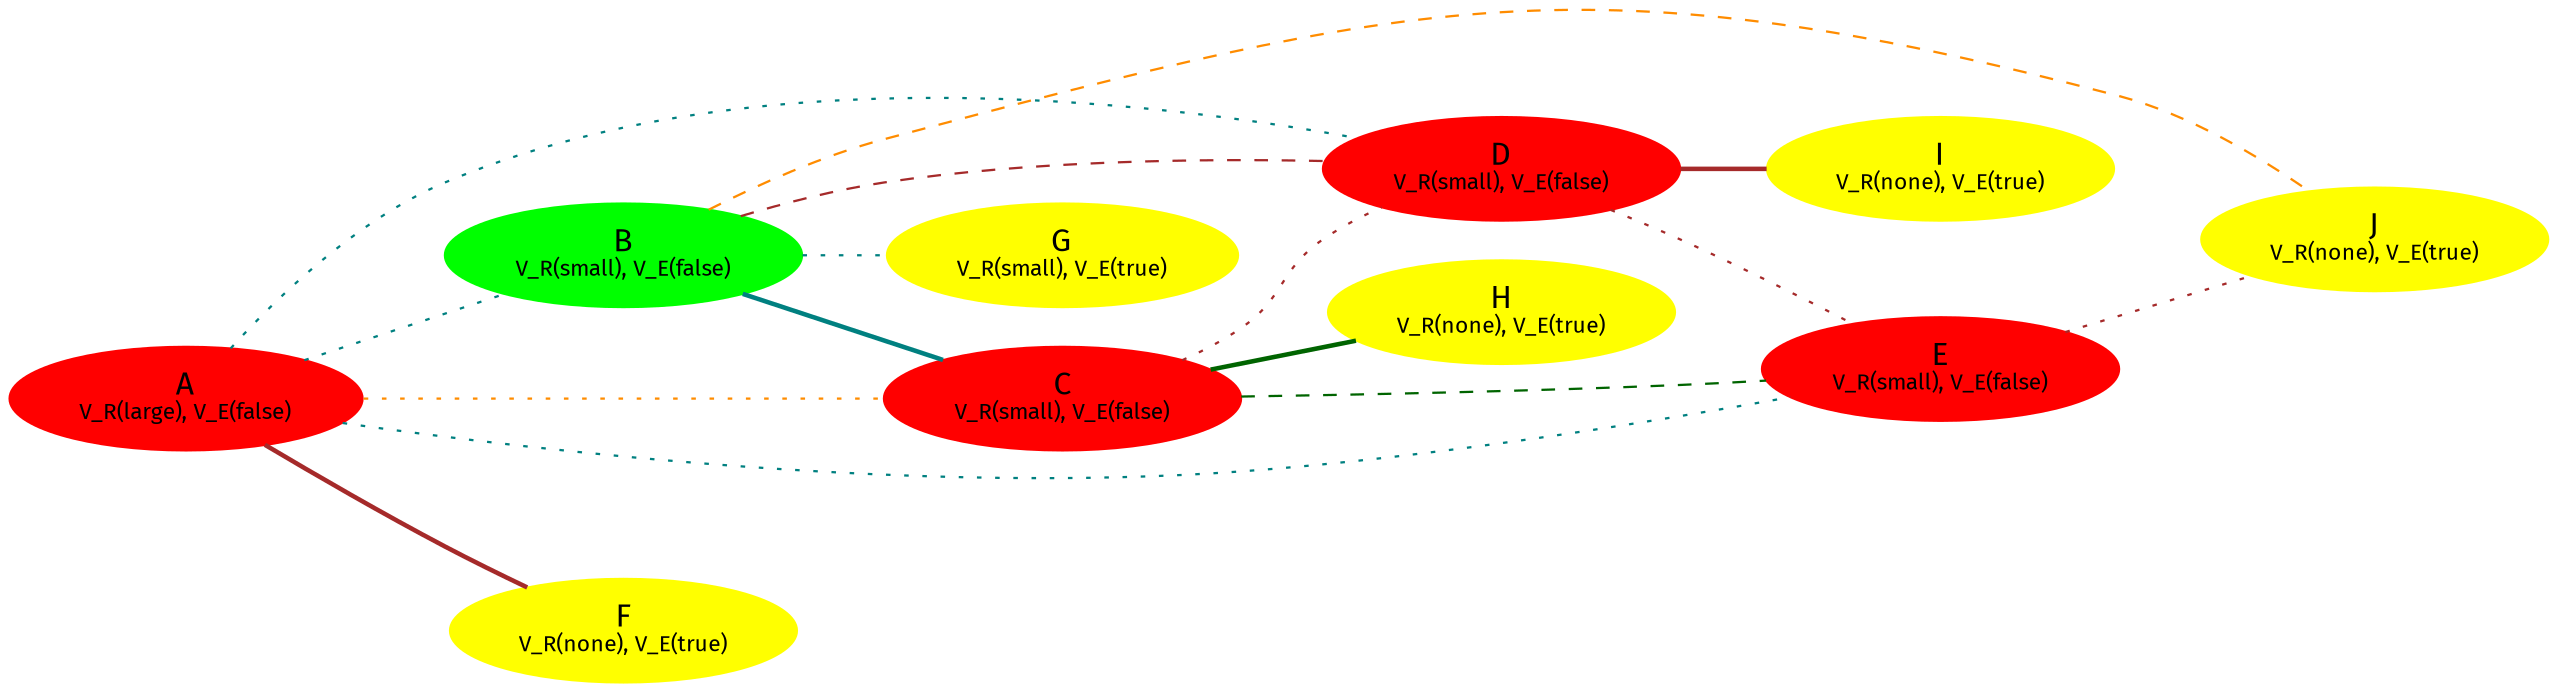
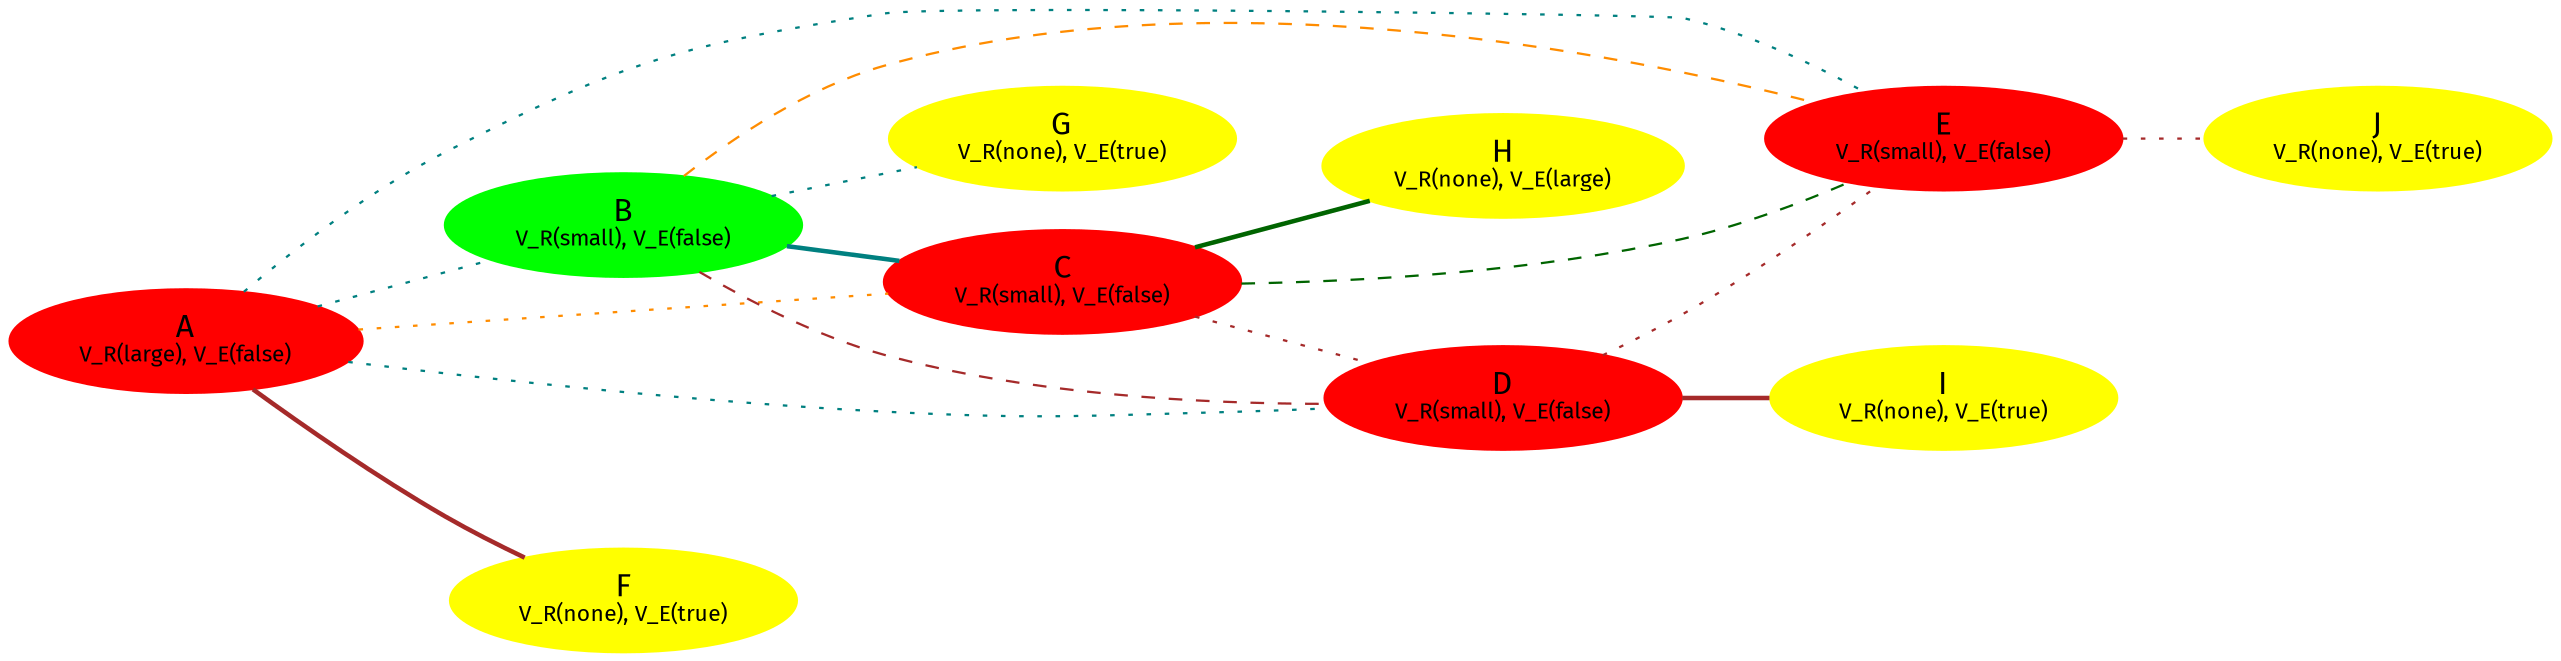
  graph {
    fontname="Fira Sans"
    rankdir=LR
    node [color=yellow fontname="Fira Sans" style=filled]
    edge [color=brown fontname="Fira Sans" style=dotted]
    n1 [color=red label=<A<BR /><FONT POINT-SIZE="10">V_R(large), V_E(false)</FONT>>]
    n2 [color=green label=<B<BR /><FONT POINT-SIZE="10">V_R(small), V_E(false)</FONT>>]
    n3 [color=red label=<C<BR /><FONT POINT-SIZE="10">V_R(small), V_E(false)</FONT>>]
    n4 [color=red label=<D<BR /><FONT POINT-SIZE="10">V_R(small), V_E(false)</FONT>>]
    n5 [color=red label=<E<BR /><FONT POINT-SIZE="10">V_R(small), V_E(false)</FONT>>]
    n6 [label=<F<BR /><FONT POINT-SIZE="10">V_R(none), V_E(true)</FONT>>]
-   n7 [label=<G<BR /><FONT POINT-SIZE="10">V_R(small), V_E(true)</FONT>>]
-   n8 [label=<H<BR /><FONT POINT-SIZE="10">V_R(none), V_E(true)</FONT>>]
+   n7 [label=<G<BR /><FONT POINT-SIZE="10">V_R(none), V_E(true)</FONT>>]
+   n8 [label=<H<BR /><FONT POINT-SIZE="10">V_R(none), V_E(large)</FONT>>]
    n9 [label=<I<BR /><FONT POINT-SIZE="10">V_R(none), V_E(true)</FONT>>]
    n10 [label=<J<BR /><FONT POINT-SIZE="10">V_R(none), V_E(true)</FONT>>]
    n1 -- n2 [color=teal]
    n1 -- n3 [color=darkorange]
    n1 -- n4 [color=teal]
    n1 -- n5 [color=teal]
    n1 -- n6 [style=bold]
    n2 -- n3 [color=teal style=bold]
    n2 -- n4 [style=dashed]
-   n2 -- n10 [color=darkorange style=dashed]
+   n2 -- n5 [color=darkorange style=dashed]
    n2 -- n7 [color=teal]
    n3 -- n4
    n3 -- n5 [color=darkgreen style=dashed]
    n3 -- n8 [color=darkgreen style=bold]
    n4 -- n5
    n4 -- n9 [style=bold]
    n5 -- n10
  }
